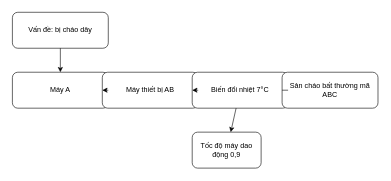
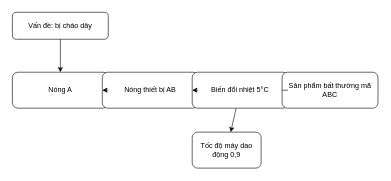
  <mxCell id="0" />
  <mxCell id="1" parent="0" />
- <mxCell id="2" value="Vấn đề: bị cháo dây" style="rounded=1;whiteSpace=wrap;html=1;" vertex="1" parent="1"><mxGeometry x="20" y="20" width="160" height="60" as="geometry" /></mxCell>
- <mxCell id="3" value="Máy A" style="rounded=1;whiteSpace=wrap;html=1;" vertex="1" parent="1"><mxGeometry x="20" y="120" width="160" height="60" as="geometry" /></mxCell>
- <mxCell id="4" value="Máy thiết bị AB" style="rounded=1;whiteSpace=wrap;html=1;" vertex="1" parent="1"><mxGeometry x="170" y="120" width="160" height="60" as="geometry" /></mxCell>
- <mxCell id="5" value="Biến đổi nhiệt 7°C" style="rounded=1;whiteSpace=wrap;html=1;" vertex="1" parent="1"><mxGeometry x="320" y="120" width="160" height="60" as="geometry" /></mxCell>
- <mxCell id="6" value="Sản cháo bất thường mã ABC" style="rounded=1;whiteSpace=wrap;html=1;" vertex="1" parent="1"><mxGeometry x="470" y="120" width="160" height="60" as="geometry" /></mxCell>
+ <mxCell id="2" value="Vấn đề: bị cháo dây" style="rounded=1;whiteSpace=wrap;html=1;" vertex="1" parent="1"><mxGeometry x="20" y="20" width="160" height="45" as="geometry" /></mxCell>
+ <mxCell id="3" value="Nóng A" style="rounded=1;whiteSpace=wrap;html=1;" vertex="1" parent="1"><mxGeometry x="20" y="120" width="160" height="60" as="geometry" /></mxCell>
+ <mxCell id="4" value="Nóng thiết bị AB" style="rounded=1;whiteSpace=wrap;html=1;" vertex="1" parent="1"><mxGeometry x="170" y="120" width="160" height="60" as="geometry" /></mxCell>
+ <mxCell id="5" value="Biến đổi nhiệt 5°C" style="rounded=1;whiteSpace=wrap;html=1;" vertex="1" parent="1"><mxGeometry x="320" y="120" width="160" height="60" as="geometry" /></mxCell>
+ <mxCell id="6" value="Sản phẩm bất thường mã ABC" style="rounded=1;whiteSpace=wrap;html=1;" vertex="1" parent="1"><mxGeometry x="470" y="120" width="160" height="60" as="geometry" /></mxCell>
  <mxCell id="7" value="Tốc độ máy dao động 0,9" style="rounded=1;whiteSpace=wrap;html=1;" vertex="1" parent="1"><mxGeometry x="320" y="220" width="115" height="60" as="geometry" /></mxCell>
  <mxCell id="8" edge="1" parent="1" source="2" target="3"><mxGeometry relative="1" as="geometry" /></mxCell>
  <mxCell id="9" edge="1" parent="1" source="3" target="4"><mxGeometry relative="1" as="geometry" /></mxCell>
  <mxCell id="10" edge="1" parent="1" source="4" target="5"><mxGeometry relative="1" as="geometry" /></mxCell>
  <mxCell id="11" edge="1" parent="1" source="5" target="6" style="endArrow=none;"><mxGeometry relative="1" as="geometry" /></mxCell>
  <mxCell id="12" edge="1" parent="1" source="5" target="7"><mxGeometry relative="1" as="geometry" /></mxCell>
